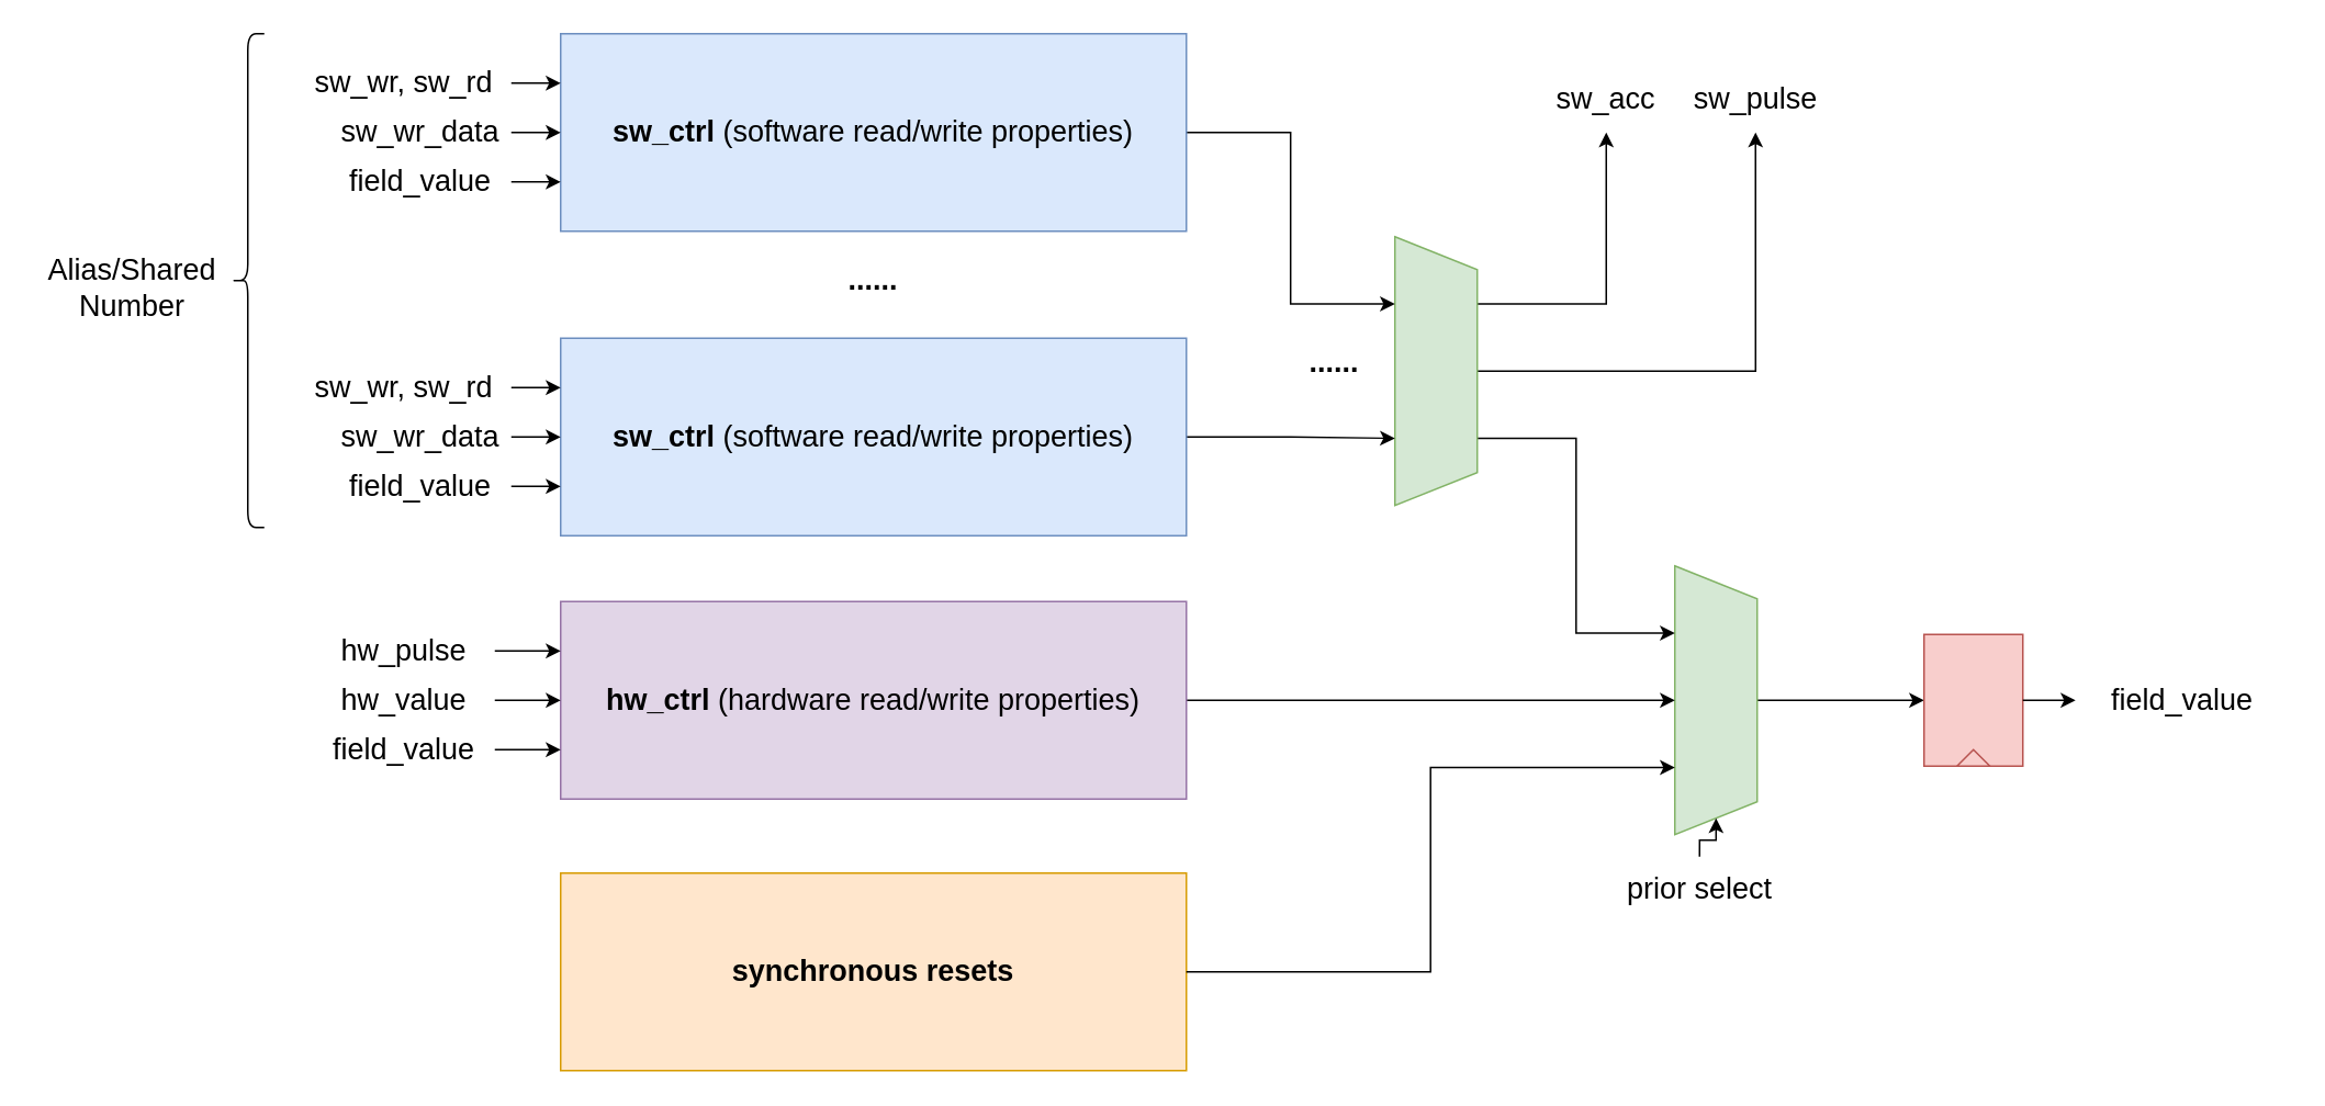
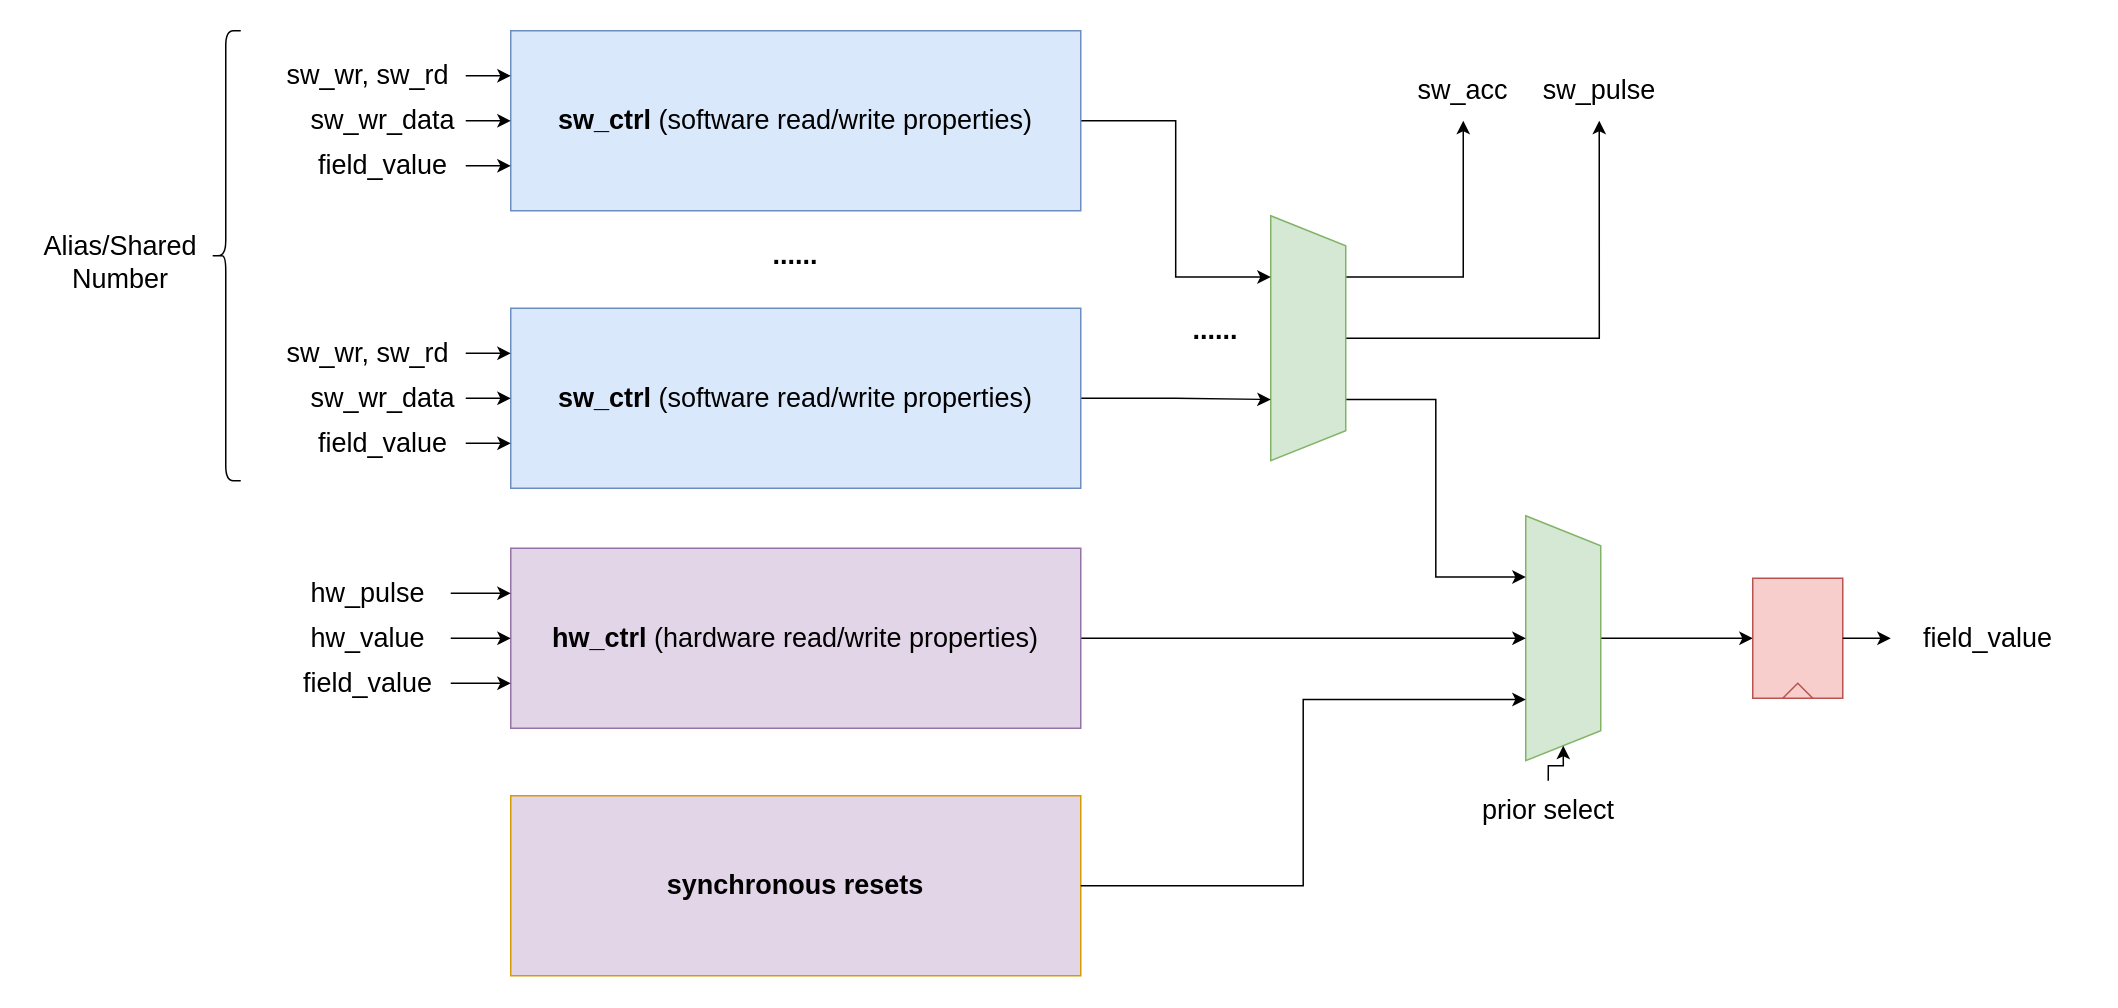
  <mxCell id="0" />
  <mxCell id="1" parent="0" />
  <mxCell id="2" style="edgeStyle=orthogonalEdgeStyle;rounded=0;html=1;exitX=0.5;exitY=0;exitDx=0;exitDy=0;fontSize=18;entryX=0;entryY=0.5;entryDx=0;entryDy=0;" edge="1" parent="1" source="3" target="9"><mxGeometry relative="1" as="geometry"><mxPoint x="1200" y="420" as="targetPoint" /></mxGeometry></mxCell>
  <mxCell id="3" value="" style="shape=trapezoid;perimeter=trapezoidPerimeter;whiteSpace=wrap;html=1;fixedSize=1;fontSize=16;rotation=90;fillColor=#d5e8d4;strokeColor=#82b366;" vertex="1" parent="1"><mxGeometry x="960" y="400" width="163.33" height="50" as="geometry" /></mxCell>
  <mxCell id="4" style="edgeStyle=orthogonalEdgeStyle;html=1;exitX=0.5;exitY=0;exitDx=0;exitDy=0;entryX=1;entryY=0.5;entryDx=0;entryDy=0;fontSize=16;rounded=0;" edge="1" parent="1" source="5" target="3"><mxGeometry relative="1" as="geometry" /></mxCell>
  <mxCell id="5" value="prior select" style="text;html=1;strokeColor=none;fillColor=none;align=center;verticalAlign=middle;whiteSpace=wrap;rounded=0;fontSize=18;" vertex="1" parent="1"><mxGeometry x="957.66" y="520" width="148" height="40" as="geometry" /></mxCell>
  <mxCell id="6" value="......" style="text;html=1;strokeColor=none;fillColor=none;align=center;verticalAlign=middle;whiteSpace=wrap;rounded=0;fontSize=18;fontStyle=1" vertex="1" parent="1"><mxGeometry x="500" y="155" width="60" height="30" as="geometry" /></mxCell>
  <mxCell id="7" value="" style="shape=curlyBracket;whiteSpace=wrap;html=1;rounded=1;fontSize=18;" vertex="1" parent="1"><mxGeometry x="140" y="20" width="20" height="300" as="geometry" /></mxCell>
  <mxCell id="8" value="" style="group" vertex="1" connectable="0" parent="1"><mxGeometry x="1168" y="385" width="60" height="80" as="geometry" /></mxCell>
  <mxCell id="9" value="" style="rounded=0;whiteSpace=wrap;html=1;fontSize=18;fillColor=#f8cecc;strokeColor=#b85450;" vertex="1" parent="8"><mxGeometry width="60" height="80" as="geometry" /></mxCell>
  <mxCell id="10" value="" style="triangle;whiteSpace=wrap;html=1;fontSize=18;rotation=-90;fillColor=#f8cecc;strokeColor=#b85450;" vertex="1" parent="8"><mxGeometry x="25" y="65" width="10" height="20" as="geometry" /></mxCell>
  <mxCell id="11" value="" style="group" vertex="1" connectable="0" parent="1"><mxGeometry x="340" y="530" width="380" height="120" as="geometry" /></mxCell>
- <mxCell id="12" value="&lt;b style=&quot;font-size: 18px&quot;&gt;synchronous resets&lt;/b&gt;" style="rounded=0;whiteSpace=wrap;html=1;fillColor=#ffe6cc;strokeColor=#d79b00;" vertex="1" parent="11"><mxGeometry width="380" height="120" as="geometry" /></mxCell>
+ <mxCell id="12" value="&lt;b style=&quot;font-size: 18px&quot;&gt;synchronous resets&lt;/b&gt;" style="rounded=0;whiteSpace=wrap;html=1;fillColor=#e1d5e7;strokeColor=#d79b00;" vertex="1" parent="11"><mxGeometry width="380" height="120" as="geometry" /></mxCell>
  <mxCell id="13" style="edgeStyle=orthogonalEdgeStyle;rounded=0;html=1;exitX=0.25;exitY=0;exitDx=0;exitDy=0;fontSize=18;entryX=0.5;entryY=1;entryDx=0;entryDy=0;" edge="1" parent="1" source="16" target="20"><mxGeometry relative="1" as="geometry"><mxPoint x="960" y="100" as="targetPoint" /></mxGeometry></mxCell>
  <mxCell id="14" style="edgeStyle=orthogonalEdgeStyle;rounded=0;html=1;exitX=0.5;exitY=0;exitDx=0;exitDy=0;entryX=0.5;entryY=1;entryDx=0;entryDy=0;fontSize=18;" edge="1" parent="1" source="16" target="21"><mxGeometry relative="1" as="geometry" /></mxCell>
  <mxCell id="15" style="edgeStyle=orthogonalEdgeStyle;rounded=0;html=1;exitX=0.75;exitY=0;exitDx=0;exitDy=0;entryX=0.25;entryY=1;entryDx=0;entryDy=0;fontSize=18;" edge="1" parent="1" source="16" target="3"><mxGeometry relative="1" as="geometry" /></mxCell>
  <mxCell id="16" value="" style="shape=trapezoid;perimeter=trapezoidPerimeter;whiteSpace=wrap;html=1;fixedSize=1;fontSize=16;rotation=90;fillColor=#d5e8d4;strokeColor=#82b366;" vertex="1" parent="1"><mxGeometry x="790" y="200" width="163.33" height="50" as="geometry" /></mxCell>
  <mxCell id="17" style="edgeStyle=orthogonalEdgeStyle;rounded=0;html=1;exitX=1;exitY=0.5;exitDx=0;exitDy=0;entryX=0.75;entryY=1;entryDx=0;entryDy=0;fontSize=18;" edge="1" parent="1" source="29" target="16"><mxGeometry relative="1" as="geometry" /></mxCell>
  <mxCell id="18" value="......" style="text;html=1;strokeColor=none;fillColor=none;align=center;verticalAlign=middle;whiteSpace=wrap;rounded=0;fontSize=18;fontStyle=1" vertex="1" parent="1"><mxGeometry x="780" y="205" width="60" height="30" as="geometry" /></mxCell>
  <mxCell id="19" style="edgeStyle=orthogonalEdgeStyle;rounded=0;html=1;exitX=1;exitY=0.5;exitDx=0;exitDy=0;entryX=0.25;entryY=1;entryDx=0;entryDy=0;fontSize=18;" edge="1" parent="1" source="38" target="16"><mxGeometry relative="1" as="geometry" /></mxCell>
  <mxCell id="20" value="sw_acc" style="text;html=1;strokeColor=none;fillColor=none;align=center;verticalAlign=middle;whiteSpace=wrap;rounded=0;fontSize=18;" vertex="1" parent="1"><mxGeometry x="930" y="40" width="90" height="40" as="geometry" /></mxCell>
  <mxCell id="21" value="sw_pulse" style="text;html=1;strokeColor=none;fillColor=none;align=center;verticalAlign=middle;whiteSpace=wrap;rounded=0;fontSize=18;" vertex="1" parent="1"><mxGeometry x="1015.66" y="40" width="100" height="40" as="geometry" /></mxCell>
  <mxCell id="22" style="edgeStyle=orthogonalEdgeStyle;rounded=0;html=1;exitX=1;exitY=0.5;exitDx=0;exitDy=0;entryX=0.5;entryY=1;entryDx=0;entryDy=0;fontSize=18;" edge="1" parent="1" source="47" target="3"><mxGeometry relative="1" as="geometry" /></mxCell>
  <mxCell id="23" style="edgeStyle=orthogonalEdgeStyle;rounded=0;html=1;entryX=0.75;entryY=1;entryDx=0;entryDy=0;fontSize=18;" edge="1" parent="1" source="12" target="3"><mxGeometry relative="1" as="geometry" /></mxCell>
  <mxCell id="24" value="Alias/Shared Number" style="text;html=1;strokeColor=none;fillColor=none;align=center;verticalAlign=middle;whiteSpace=wrap;rounded=0;fontSize=18;" vertex="1" parent="1"><mxGeometry x="20" y="144.5" width="120" height="61" as="geometry" /></mxCell>
  <mxCell id="25" style="edgeStyle=orthogonalEdgeStyle;rounded=0;html=1;exitX=1;exitY=0.5;exitDx=0;exitDy=0;fontSize=18;entryX=0;entryY=0.5;entryDx=0;entryDy=0;" edge="1" parent="1" source="9" target="26"><mxGeometry relative="1" as="geometry"><mxPoint x="1320" y="425" as="targetPoint" /></mxGeometry></mxCell>
  <mxCell id="26" value="field_value" style="text;html=1;strokeColor=none;fillColor=none;align=center;verticalAlign=middle;whiteSpace=wrap;rounded=0;fontSize=18;" vertex="1" parent="1"><mxGeometry x="1260" y="410" width="130" height="30" as="geometry" /></mxCell>
  <mxCell id="27" value="" style="group" vertex="1" connectable="0" parent="1"><mxGeometry x="180" y="205" width="540" height="120" as="geometry" /></mxCell>
  <mxCell id="28" value="" style="group" vertex="1" connectable="0" parent="27"><mxGeometry x="160" width="380" height="120" as="geometry" /></mxCell>
  <mxCell id="29" value="&lt;b style=&quot;font-size: 18px&quot;&gt;sw_ctrl&amp;nbsp;&lt;/b&gt;&lt;span style=&quot;font-size: 18px&quot;&gt;(software read/write properties)&lt;/span&gt;" style="rounded=0;whiteSpace=wrap;html=1;fillColor=#dae8fc;strokeColor=#6c8ebf;" vertex="1" parent="28"><mxGeometry width="380.0" height="120" as="geometry" /></mxCell>
  <mxCell id="30" style="edgeStyle=orthogonalEdgeStyle;rounded=0;html=1;exitX=1;exitY=0.5;exitDx=0;exitDy=0;entryX=0;entryY=0.25;entryDx=0;entryDy=0;fontSize=18;" edge="1" parent="27" source="31" target="29"><mxGeometry relative="1" as="geometry"><mxPoint x="160" y="30" as="targetPoint" /></mxGeometry></mxCell>
  <mxCell id="31" value="sw_wr, sw_rd" style="text;html=1;strokeColor=none;fillColor=none;align=center;verticalAlign=middle;whiteSpace=wrap;rounded=0;fontSize=18;" vertex="1" parent="27"><mxGeometry y="10" width="130" height="40" as="geometry" /></mxCell>
  <mxCell id="32" style="edgeStyle=orthogonalEdgeStyle;rounded=0;html=1;exitX=1;exitY=0.5;exitDx=0;exitDy=0;entryX=0;entryY=0.5;entryDx=0;entryDy=0;fontSize=18;" edge="1" parent="27" source="33" target="29"><mxGeometry relative="1" as="geometry" /></mxCell>
  <mxCell id="33" value="sw_wr_data" style="text;html=1;strokeColor=none;fillColor=none;align=center;verticalAlign=middle;whiteSpace=wrap;rounded=0;fontSize=18;" vertex="1" parent="27"><mxGeometry x="20" y="40" width="110" height="40" as="geometry" /></mxCell>
  <mxCell id="34" style="edgeStyle=orthogonalEdgeStyle;rounded=0;html=1;exitX=1;exitY=0.5;exitDx=0;exitDy=0;entryX=0;entryY=0.75;entryDx=0;entryDy=0;fontSize=18;" edge="1" parent="27" source="35" target="29"><mxGeometry relative="1" as="geometry" /></mxCell>
  <mxCell id="35" value="field_value" style="text;html=1;strokeColor=none;fillColor=none;align=center;verticalAlign=middle;whiteSpace=wrap;rounded=0;fontSize=18;" vertex="1" parent="27"><mxGeometry x="20" y="70" width="110" height="40" as="geometry" /></mxCell>
  <mxCell id="36" value="" style="group" vertex="1" connectable="0" parent="1"><mxGeometry x="180" y="20" width="540" height="120" as="geometry" /></mxCell>
  <mxCell id="37" value="" style="group" vertex="1" connectable="0" parent="36"><mxGeometry x="160" width="380" height="120" as="geometry" /></mxCell>
  <mxCell id="38" value="&lt;b style=&quot;font-size: 18px&quot;&gt;sw_ctrl&amp;nbsp;&lt;/b&gt;&lt;span style=&quot;font-size: 18px&quot;&gt;(software read/write properties)&lt;/span&gt;" style="rounded=0;whiteSpace=wrap;html=1;fillColor=#dae8fc;strokeColor=#6c8ebf;" vertex="1" parent="37"><mxGeometry width="380.0" height="120" as="geometry" /></mxCell>
  <mxCell id="39" style="edgeStyle=orthogonalEdgeStyle;rounded=0;html=1;exitX=1;exitY=0.5;exitDx=0;exitDy=0;entryX=0;entryY=0.25;entryDx=0;entryDy=0;fontSize=18;" edge="1" parent="36" source="40" target="38"><mxGeometry relative="1" as="geometry" /></mxCell>
  <mxCell id="40" value="sw_wr, sw_rd" style="text;html=1;strokeColor=none;fillColor=none;align=center;verticalAlign=middle;whiteSpace=wrap;rounded=0;fontSize=18;" vertex="1" parent="36"><mxGeometry y="10" width="130" height="40" as="geometry" /></mxCell>
  <mxCell id="41" style="edgeStyle=orthogonalEdgeStyle;rounded=0;html=1;exitX=1;exitY=0.5;exitDx=0;exitDy=0;entryX=0;entryY=0.5;entryDx=0;entryDy=0;fontSize=18;" edge="1" parent="36" source="42" target="38"><mxGeometry relative="1" as="geometry" /></mxCell>
  <mxCell id="42" value="sw_wr_data" style="text;html=1;strokeColor=none;fillColor=none;align=center;verticalAlign=middle;whiteSpace=wrap;rounded=0;fontSize=18;" vertex="1" parent="36"><mxGeometry x="20" y="40" width="110" height="40" as="geometry" /></mxCell>
  <mxCell id="43" style="edgeStyle=orthogonalEdgeStyle;rounded=0;html=1;exitX=1;exitY=0.5;exitDx=0;exitDy=0;entryX=0;entryY=0.75;entryDx=0;entryDy=0;fontSize=18;" edge="1" parent="36" source="44" target="38"><mxGeometry relative="1" as="geometry" /></mxCell>
  <mxCell id="44" value="field_value" style="text;html=1;strokeColor=none;fillColor=none;align=center;verticalAlign=middle;whiteSpace=wrap;rounded=0;fontSize=18;" vertex="1" parent="36"><mxGeometry x="20" y="70" width="110" height="40" as="geometry" /></mxCell>
  <mxCell id="45" value="" style="group" vertex="1" connectable="0" parent="1"><mxGeometry x="190" y="365" width="530" height="120" as="geometry" /></mxCell>
  <mxCell id="46" value="" style="group" vertex="1" connectable="0" parent="45"><mxGeometry x="150" width="380" height="120" as="geometry" /></mxCell>
  <mxCell id="47" value="&lt;b style=&quot;font-size: 18px&quot;&gt;hw_ctrl&amp;nbsp;&lt;/b&gt;&lt;span style=&quot;font-size: 18px&quot;&gt;(hardware read/write properties)&lt;/span&gt;" style="rounded=0;whiteSpace=wrap;html=1;fillColor=#e1d5e7;strokeColor=#9673a6;" vertex="1" parent="46"><mxGeometry width="380" height="120" as="geometry" /></mxCell>
  <mxCell id="48" value="" style="endArrow=classic;html=1;rounded=0;fontSize=18;entryX=0;entryY=0.25;entryDx=0;entryDy=0;edgeStyle=orthogonalEdgeStyle;exitX=1;exitY=0.5;exitDx=0;exitDy=0;" edge="1" parent="45" source="49" target="47"><mxGeometry width="50" height="50" relative="1" as="geometry"><mxPoint x="70" y="10" as="sourcePoint" /><mxPoint x="80" y="50" as="targetPoint" /></mxGeometry></mxCell>
  <mxCell id="49" value="hw_pulse" style="text;html=1;strokeColor=none;fillColor=none;align=center;verticalAlign=middle;whiteSpace=wrap;rounded=0;fontSize=18;" vertex="1" parent="45"><mxGeometry y="10" width="110" height="40" as="geometry" /></mxCell>
  <mxCell id="50" style="edgeStyle=orthogonalEdgeStyle;rounded=0;html=1;entryX=0;entryY=0.75;entryDx=0;entryDy=0;fontSize=18;" edge="1" parent="45" source="51" target="47"><mxGeometry relative="1" as="geometry" /></mxCell>
  <mxCell id="51" value="field_value" style="text;html=1;strokeColor=none;fillColor=none;align=center;verticalAlign=middle;whiteSpace=wrap;rounded=0;fontSize=18;" vertex="1" parent="45"><mxGeometry y="70" width="110" height="40" as="geometry" /></mxCell>
  <mxCell id="52" style="edgeStyle=orthogonalEdgeStyle;rounded=0;html=1;exitX=1;exitY=0.5;exitDx=0;exitDy=0;entryX=0;entryY=0.5;entryDx=0;entryDy=0;fontSize=18;" edge="1" parent="45" source="53" target="47"><mxGeometry relative="1" as="geometry" /></mxCell>
  <mxCell id="53" value="hw_value" style="text;html=1;strokeColor=none;fillColor=none;align=center;verticalAlign=middle;whiteSpace=wrap;rounded=0;fontSize=18;" vertex="1" parent="45"><mxGeometry y="40" width="110" height="40" as="geometry" /></mxCell>
